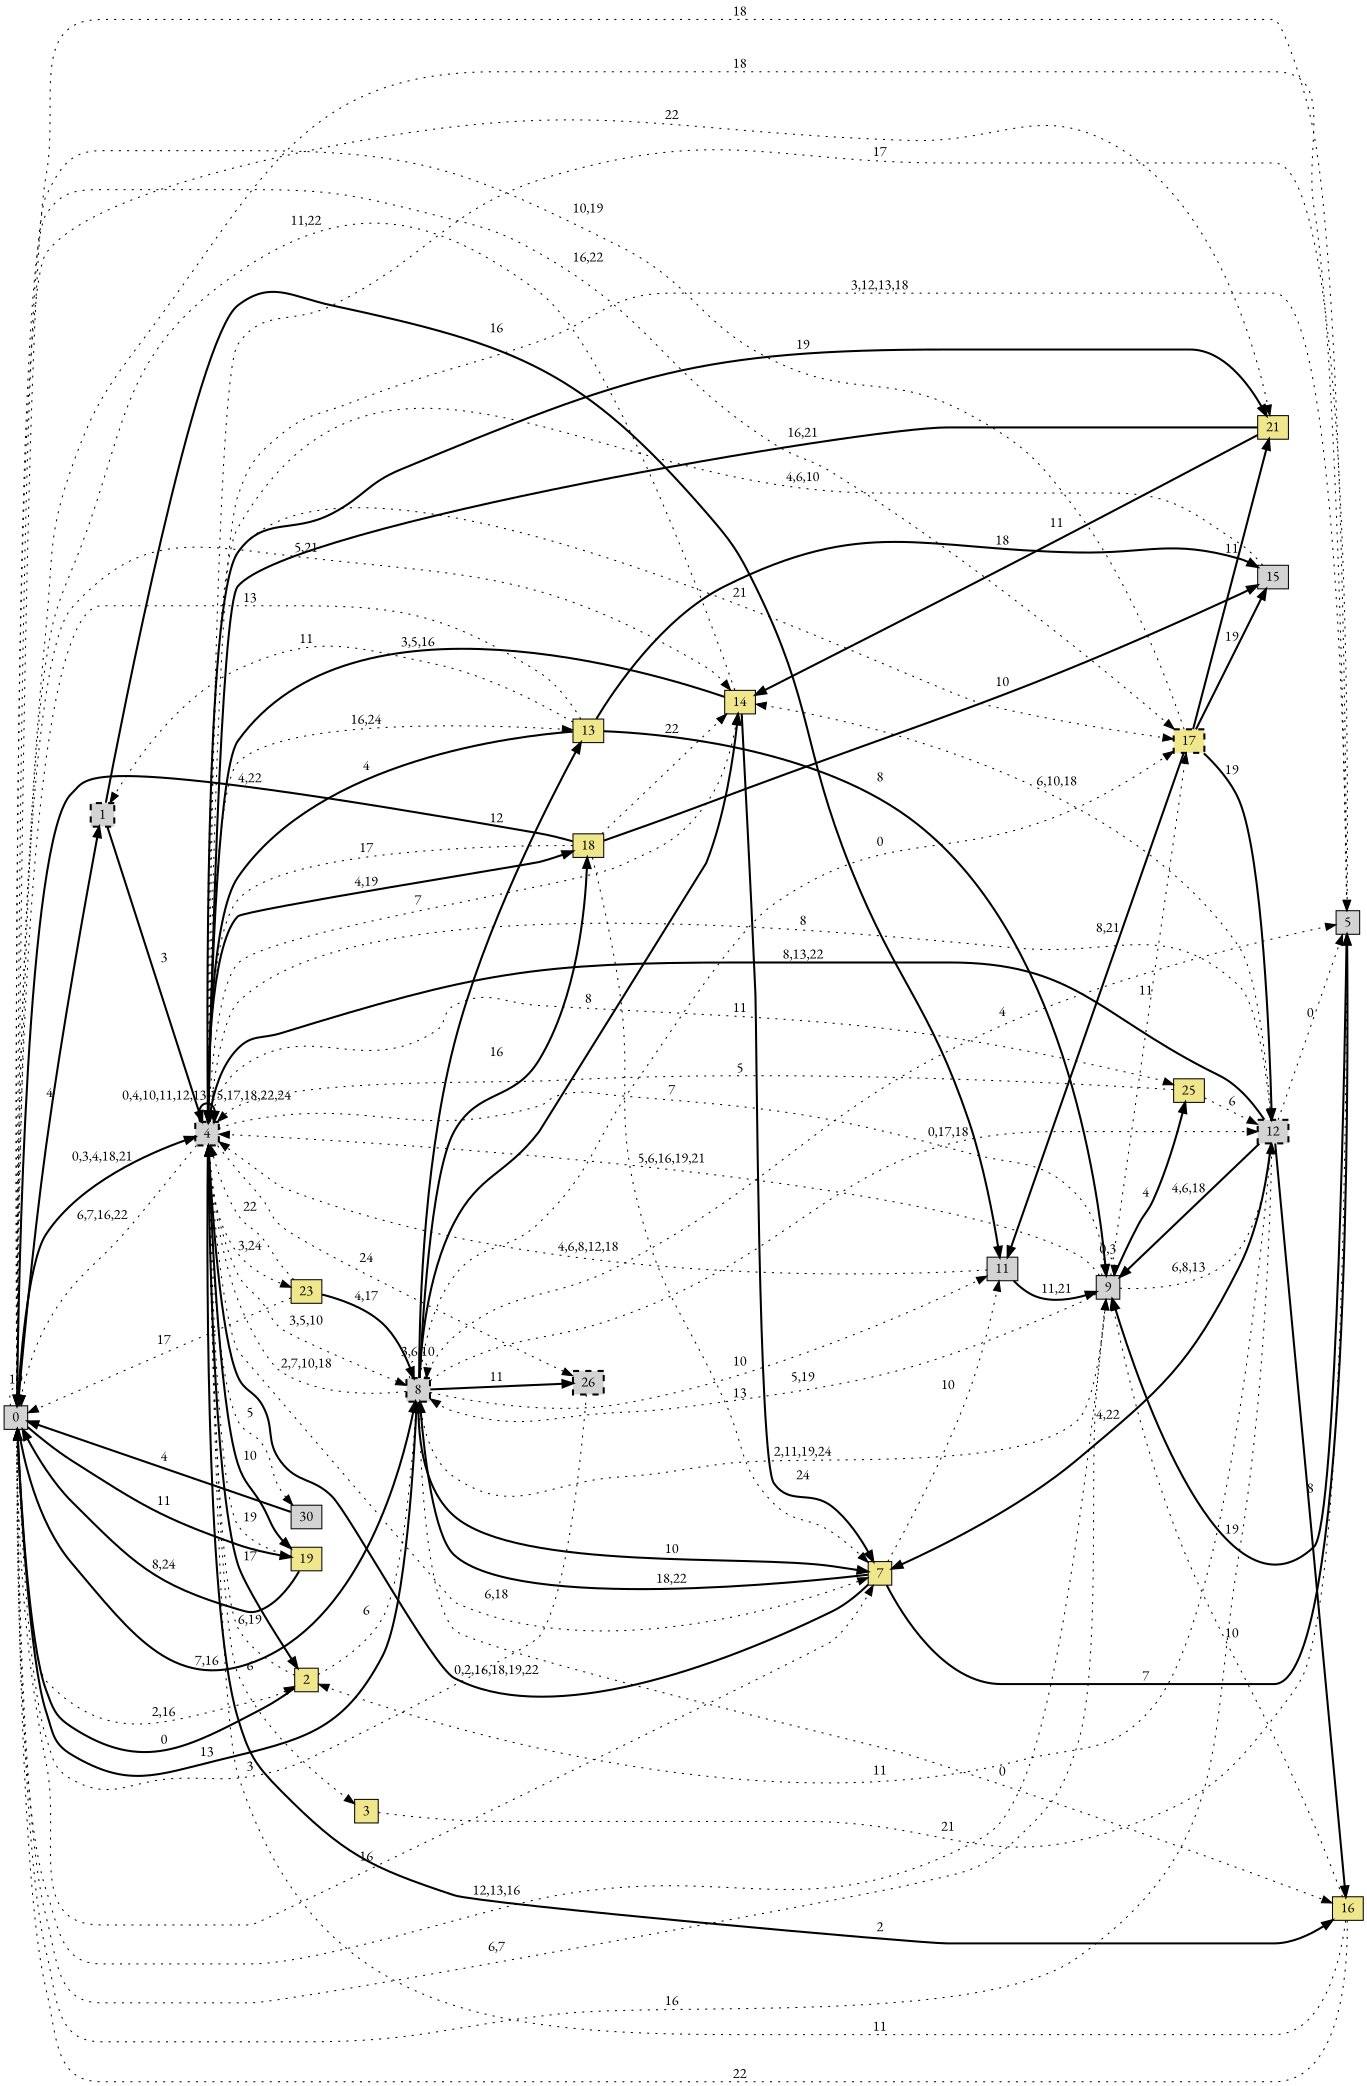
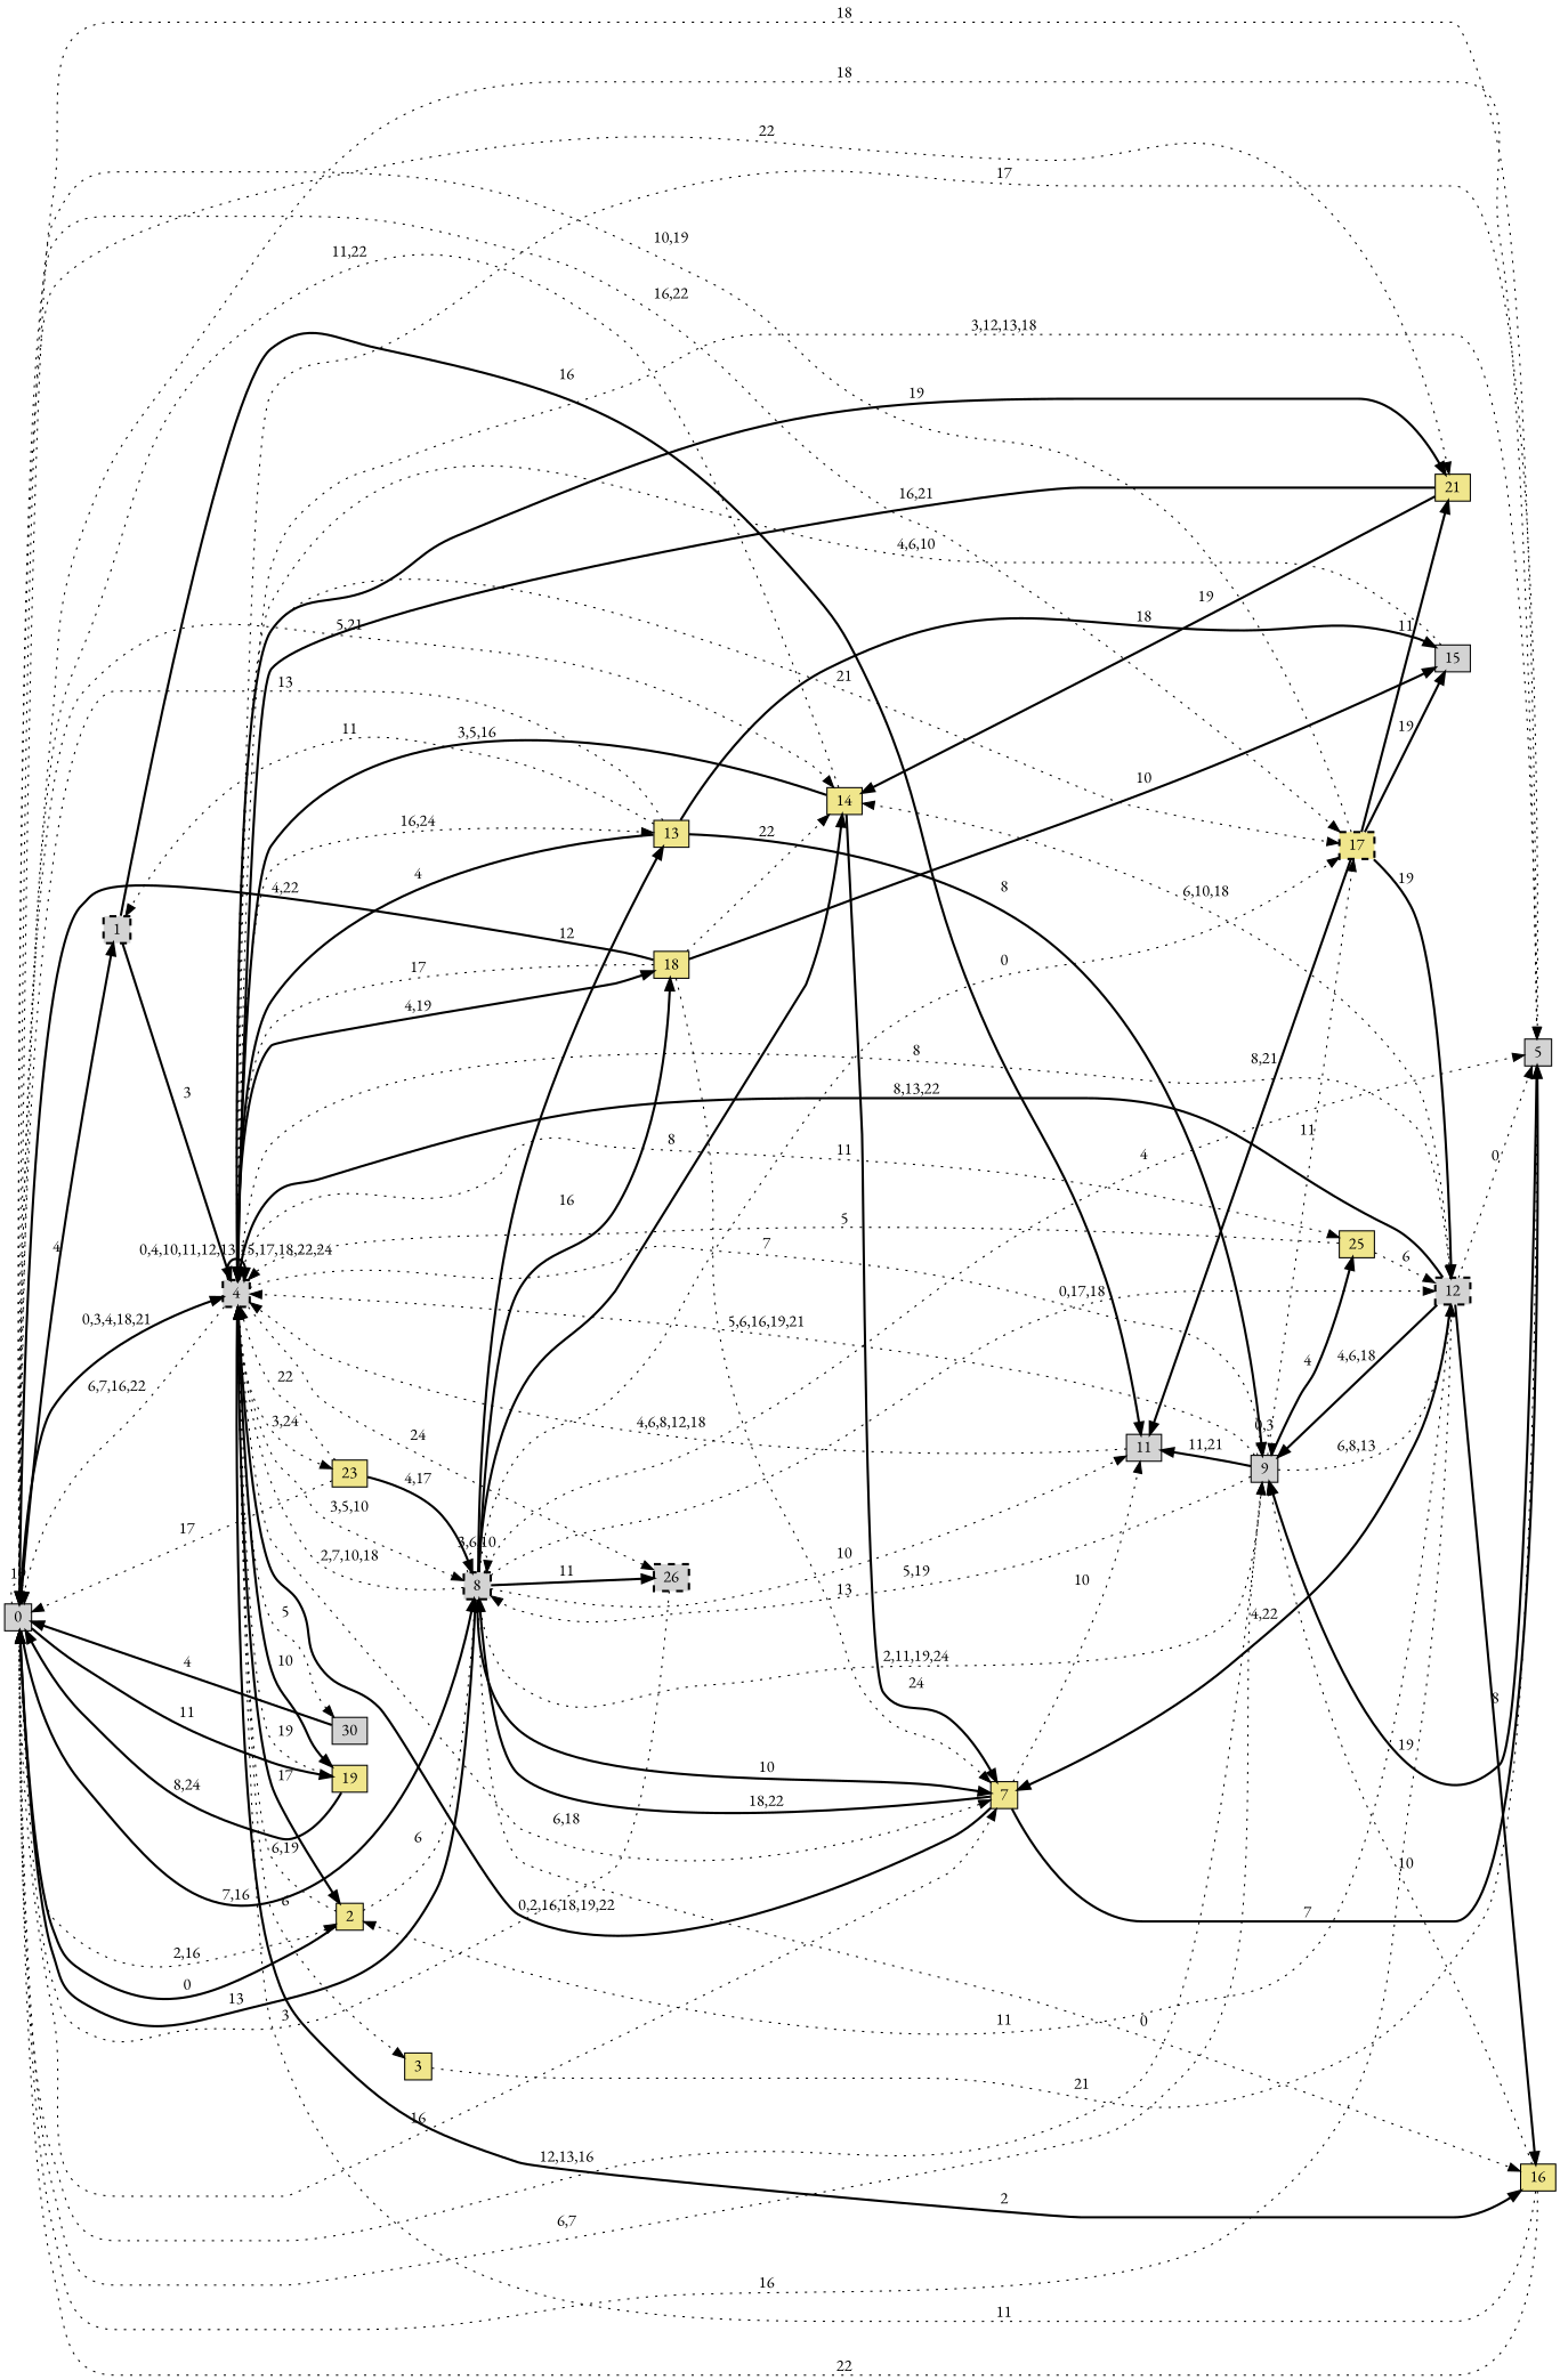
  digraph {
    fontname="EB Garamond"
    rankdir=LR
    node [fillcolor=khaki fontname="EB Garamond" shape=box style=filled]
    edge [fontname="EB Garamond" style=dotted]
    n1 [fillcolor=lightgrey height=0.1 label=0 width=0.1]
    n2 [fillcolor=lightgrey height=0.1 label=1 style="filled,bold,dashed" width=0.1]
    n3 [height=0.1 label=2 width=0.1]
    n4 [fillcolor=lightgrey height=0.1 label=4 style="bold,dashed,filled" width=0.1]
    n5 [fillcolor=lightgrey height=0.1 label=5 width=0.1]
    n6 [height=0.1 label=7 width=0.1]
    n7 [fillcolor=lightgrey height=0.1 label=8 style="bold,dashed,filled" width=0.1]
    n8 [fillcolor=lightgrey height=0.1 label=9 width=0.1]
    n9 [fillcolor=lightgrey height=0.1 label=12 style="bold,dashed,filled" width=0.1]
    n10 [height=0.1 label=14 width=0.1]
    n11 [height=0.1 label=17 style="bold,dashed,filled" width=0.1]
    n12 [height=0.1 label=19 width=0.1]
    n13 [height=0.1 label=21 width=0.1]
    n14 [fillcolor=lightgrey height=0.1 label=11 width=0.1]
    n15 [height=0.1 label=3 width=0.1]
    n16 [height=0.1 label=13 width=0.1]
    n17 [height=0.1 label=16 width=0.1]
    n18 [height=0.1 label=18 width=0.1]
    n19 [height=0.1 label=23 width=0.1]
    n20 [height=0.1 label=25 width=0.1]
    n21 [fillcolor=lightgrey height=0.1 label=26 style="bold,dashed,filled" width=0.1]
    n22 [fillcolor=lightgrey height=0.1 label=30 width=0.1]
    n23 [fillcolor=lightgrey height=0.1 label=15 width=0.1]
    n1 -> n1 [label=19]
    n1 -> n2 [label=4 style=bold]
    n1 -> n3 [label="2,16"]
    n1 -> n4 [label="0,3,4,18,21" style=bold]
    n1 -> n5 [label=18]
    n1 -> n6 [label=16]
    n1 -> n7 [label="7,16" style=bold]
    n1 -> n8 [label="12,13,16"]
    n1 -> n9 [label=16]
    n1 -> n10 [label="5,21"]
    n1 -> n11 [label="16,22"]
    n1 -> n12 [label=11 style=bold]
    n1 -> n13 [label=22]
    n2 -> n4 [label=3 style=bold]
    n2 -> n14 [label=16 style=bold]
    n3 -> n1 [label=0 style=bold]
    n3 -> n4 [label="6,19"]
    n3 -> n7 [label=6]
    n4 -> n1 [label="6,7,16,22"]
    n4 -> n3 [label=17 style=bold]
    n4 -> n4 [label="0,4,10,11,12,13,15,17,18,22,24" style=bold]
    n4 -> n5 [label=17]
    n4 -> n6 [label="6,18"]
    n4 -> n7 [label="3,5,10"]
    n4 -> n8 [label=7]
    n4 -> n9 [label=8]
-   n4 -> n10 [label=7]
    n4 -> n11 [label=21]
    n4 -> n12 [label=10 style=bold]
    n4 -> n13 [label=19 style=bold]
    n4 -> n15 [label=6]
    n4 -> n16 [label="16,24"]
    n4 -> n17 [label=2 style=bold]
    n4 -> n18 [label="4,19" style=bold]
    n4 -> n19 [label="3,24"]
    n4 -> n20 [label=11]
    n4 -> n21 [label=24]
    n4 -> n22 [label=5]
    n5 -> n1 [label=18]
    n5 -> n4 [label="3,12,13,18"]
    n5 -> n8 [label=19 style=bold]
    n6 -> n4 [label="0,2,16,18,19,22" style=bold]
    n6 -> n5 [label=7 style=bold]
    n6 -> n7 [label="18,22" style=bold]
    n6 -> n14 [label=10]
    n7 -> n1 [label=13 style=bold]
    n7 -> n4 [label="2,7,10,18"]
    n7 -> n5 [label=4]
    n7 -> n6 [label=10 style=bold]
    n7 -> n7 [label="3,6,10"]
    n7 -> n8 [label="2,11,19,24"]
    n7 -> n9 [label="0,17,18"]
    n7 -> n10 [label=8 style=bold]
    n7 -> n11 [label=0]
    n7 -> n14 [label=10]
    n7 -> n16 [label=12 style=bold]
    n7 -> n17 [label=0]
    n7 -> n18 [label=16 style=bold]
    n7 -> n21 [label=11 style=bold]
    n8 -> n1 [label="6,7"]
    n8 -> n4 [label="5,6,16,19,21"]
    n8 -> n7 [label="5,19"]
    n8 -> n8 [label="0,3"]
    n8 -> n9 [label="6,8,13"]
    n8 -> n11 [label=11]
    n8 -> n20 [label=4 style=bold]
    n9 -> n3 [label=11]
    n9 -> n4 [label="8,13,22" style=bold]
    n9 -> n5 [label=0]
    n9 -> n6 [label="4,22" style=bold]
    n9 -> n8 [label="4,6,18" style=bold]
    n9 -> n10 [label="6,10,18"]
    n9 -> n17 [label=8 style=bold]
    n10 -> n1 [label="11,22"]
    n10 -> n4 [label="3,5,16" style=bold]
    n10 -> n6 [label=24 style=bold]
    n11 -> n1 [label="10,19"]
    n11 -> n9 [label=19 style=bold]
    n11 -> n13 [label=11 style=bold]
    n11 -> n14 [label="8,21" style=bold]
    n11 -> n23 [label=19 style=bold]
    n12 -> n1 [label="8,24" style=bold]
    n12 -> n4 [label=19]
    n13 -> n4 [label="16,21" style=bold]
-   n13 -> n10 [label=11 style=bold]
+   n13 -> n10 [label=19 style=bold]
    n14 -> n4 [label="4,6,8,12,18"]
-   n14 -> n8 [label="11,21" style=bold]
+   n8 -> n14 [label="11,21" style=bold]
    n15 -> n5 [label=21]
    n16 -> n1 [label=13]
    n16 -> n2 [label=11]
    n16 -> n4 [label=4 style=bold]
    n16 -> n8 [label=8 style=bold]
    n16 -> n23 [label=18 style=bold]
    n17 -> n1 [label=22]
    n17 -> n4 [label=11]
    n17 -> n8 [label=10]
    n18 -> n1 [label="4,22" style=bold]
    n18 -> n4 [label=17]
    n18 -> n6 [label=13]
    n18 -> n10 [label=22]
    n18 -> n23 [label=10 style=bold]
    n19 -> n1 [label=17]
    n19 -> n4 [label=22]
    n19 -> n7 [label="4,17" style=bold]
    n20 -> n4 [label=5]
    n20 -> n9 [label=6]
    n21 -> n1 [label=3]
    n22 -> n1 [label=4 style=bold]
    n23 -> n4 [label="4,6,10"]
  }
